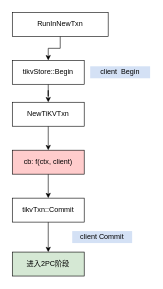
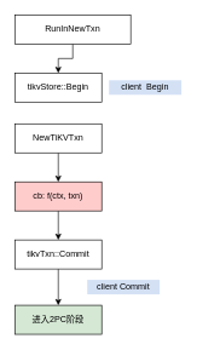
  <mxCell id="0" />
  <mxCell id="1" parent="0" />
  <mxCell id="2" value="" style="edgeStyle=orthogonalEdgeStyle;rounded=0;orthogonalLoop=1;jettySize=auto;html=1;" edge="1" parent="1" source="3" target="5"><mxGeometry relative="1" as="geometry" /></mxCell>
  <mxCell id="3" value="RunInNewTxn" style="rounded=0;whiteSpace=wrap;html=1;" diagramCategory="general" diagramName="Rectangle" vertex="1" parent="1"><mxGeometry x="20" y="20" width="160" height="40" as="geometry" /></mxCell>
- <mxCell id="4" value="" style="edgeStyle=orthogonalEdgeStyle;rounded=0;orthogonalLoop=1;jettySize=auto;html=1;" edge="1" parent="1" source="5" target="7"><mxGeometry relative="1" as="geometry" /></mxCell>
  <mxCell id="5" value="tikvStore::Begin" style="rounded=0;whiteSpace=wrap;html=1;" diagramCategory="general" diagramName="Rectangle" vertex="1" parent="1"><mxGeometry x="20" y="100" width="120" height="40" as="geometry" /></mxCell>
  <mxCell id="6" value="" style="edgeStyle=orthogonalEdgeStyle;rounded=0;orthogonalLoop=1;jettySize=auto;html=1;" edge="1" parent="1" source="7" target="9"><mxGeometry relative="1" as="geometry" /></mxCell>
  <mxCell id="7" value="NewTiKVTxn" style="rounded=0;whiteSpace=wrap;html=1;" diagramCategory="general" diagramName="Rectangle" vertex="1" parent="1"><mxGeometry x="20" y="170" width="120" height="40" as="geometry" /></mxCell>
  <mxCell id="8" value="" style="edgeStyle=orthogonalEdgeStyle;rounded=0;orthogonalLoop=1;jettySize=auto;html=1;" edge="1" parent="1" source="9" target="11"><mxGeometry relative="1" as="geometry" /></mxCell>
- <mxCell id="9" value="cb: f(ctx, client)" style="rounded=0;whiteSpace=wrap;html=1;fillColor=#FFCCCC;" diagramCategory="general" diagramName="Rectangle" vertex="1" parent="1"><mxGeometry x="20" y="250" width="120" height="40" as="geometry" /></mxCell>
+ <mxCell id="9" value="cb: f(ctx, txn)" style="rounded=0;whiteSpace=wrap;html=1;fillColor=#FFCCCC;" diagramCategory="general" diagramName="Rectangle" vertex="1" parent="1"><mxGeometry x="20" y="250" width="120" height="40" as="geometry" /></mxCell>
  <mxCell id="10" value="" style="edgeStyle=orthogonalEdgeStyle;rounded=0;orthogonalLoop=1;jettySize=auto;html=1;" edge="1" parent="1" source="11" target="12"><mxGeometry relative="1" as="geometry" /></mxCell>
  <mxCell id="11" value="tikvTxn::Commit" style="rounded=0;whiteSpace=wrap;html=1;" diagramCategory="general" diagramName="Rectangle" vertex="1" parent="1"><mxGeometry x="20" y="330" width="120" height="40" as="geometry" /></mxCell>
  <mxCell id="12" value="进入2PC阶段" style="rounded=0;whiteSpace=wrap;html=1;fillColor=#d5e8d4;" diagramCategory="general" diagramName="Rectangle" vertex="1" parent="1"><mxGeometry x="20" y="420" width="120" height="40" as="geometry" /></mxCell>
  <mxCell id="13" value="client Commit" style="text;html=1;strokeColor=none;fillColor=#D4E1F5;align=center;verticalAlign=middle;whiteSpace=wrap;rounded=0;" diagramCategory="general" diagramName="text" vertex="1" parent="1"><mxGeometry x="120" y="385" width="100" height="20" as="geometry" /></mxCell>
  <mxCell id="14" value="client  Begin" style="text;html=1;strokeColor=none;fillColor=#D4E1F5;align=center;verticalAlign=middle;whiteSpace=wrap;rounded=0;" diagramCategory="general" diagramName="text" vertex="1" parent="1"><mxGeometry x="150" y="110" width="100" height="20" as="geometry" /></mxCell>
